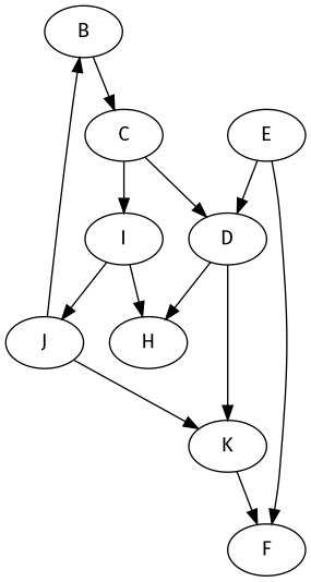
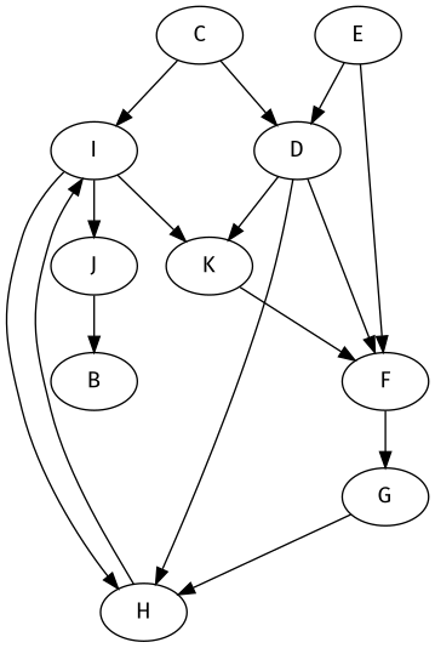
  digraph {
    fontname="Fira Sans"
    node [fontname="Fira Sans"]
    edge [fontname="Fira Sans"]
    B
    C
    D
    I
    F
    K
    H
    J
+   G
    E
-   B -> C
    C -> D
    C -> I
+   D -> F
    D -> K
    D -> H
    I -> H
    I -> J
+   F -> G
    K -> F
+   H -> I
    J -> B
-   J -> K
+   I -> K
+   G -> H
    E -> D
    E -> F
  }
